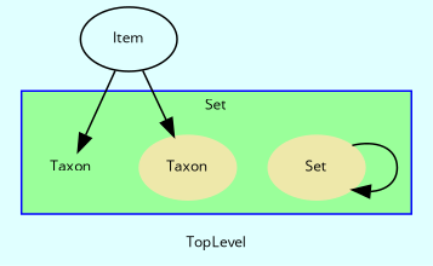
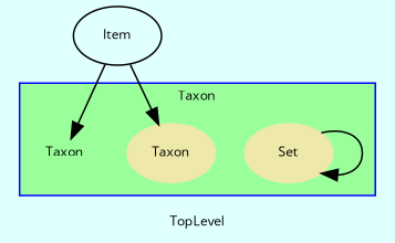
  digraph {
    bgcolor=lightcyan1
    compound=true
    fontname="Open Sans"
    fontsize=8
    label=TopLevel
    node [color=palegoldenrod fontname="Open Sans" fontsize=8 shape=ellipse]
    edge [fontname="Open Sans"]
    n1 [fontcolor=black label=Set style=filled]
    n2 [fontcolor=black label=Taxon style=filled]
    Taxon [color=black height=0.01 shape=plaintext width=0.01]
    n4 [color=black label=Item shape=""]
    subgraph cluster_1 {
      color=blue
      fillcolor=palegreen1
-     label=Set
+     label=Taxon
      style=filled
      n1
      n2
      Taxon
    }
    n1 -> n1
    n4 -> n2
    n4 -> Taxon
  }
